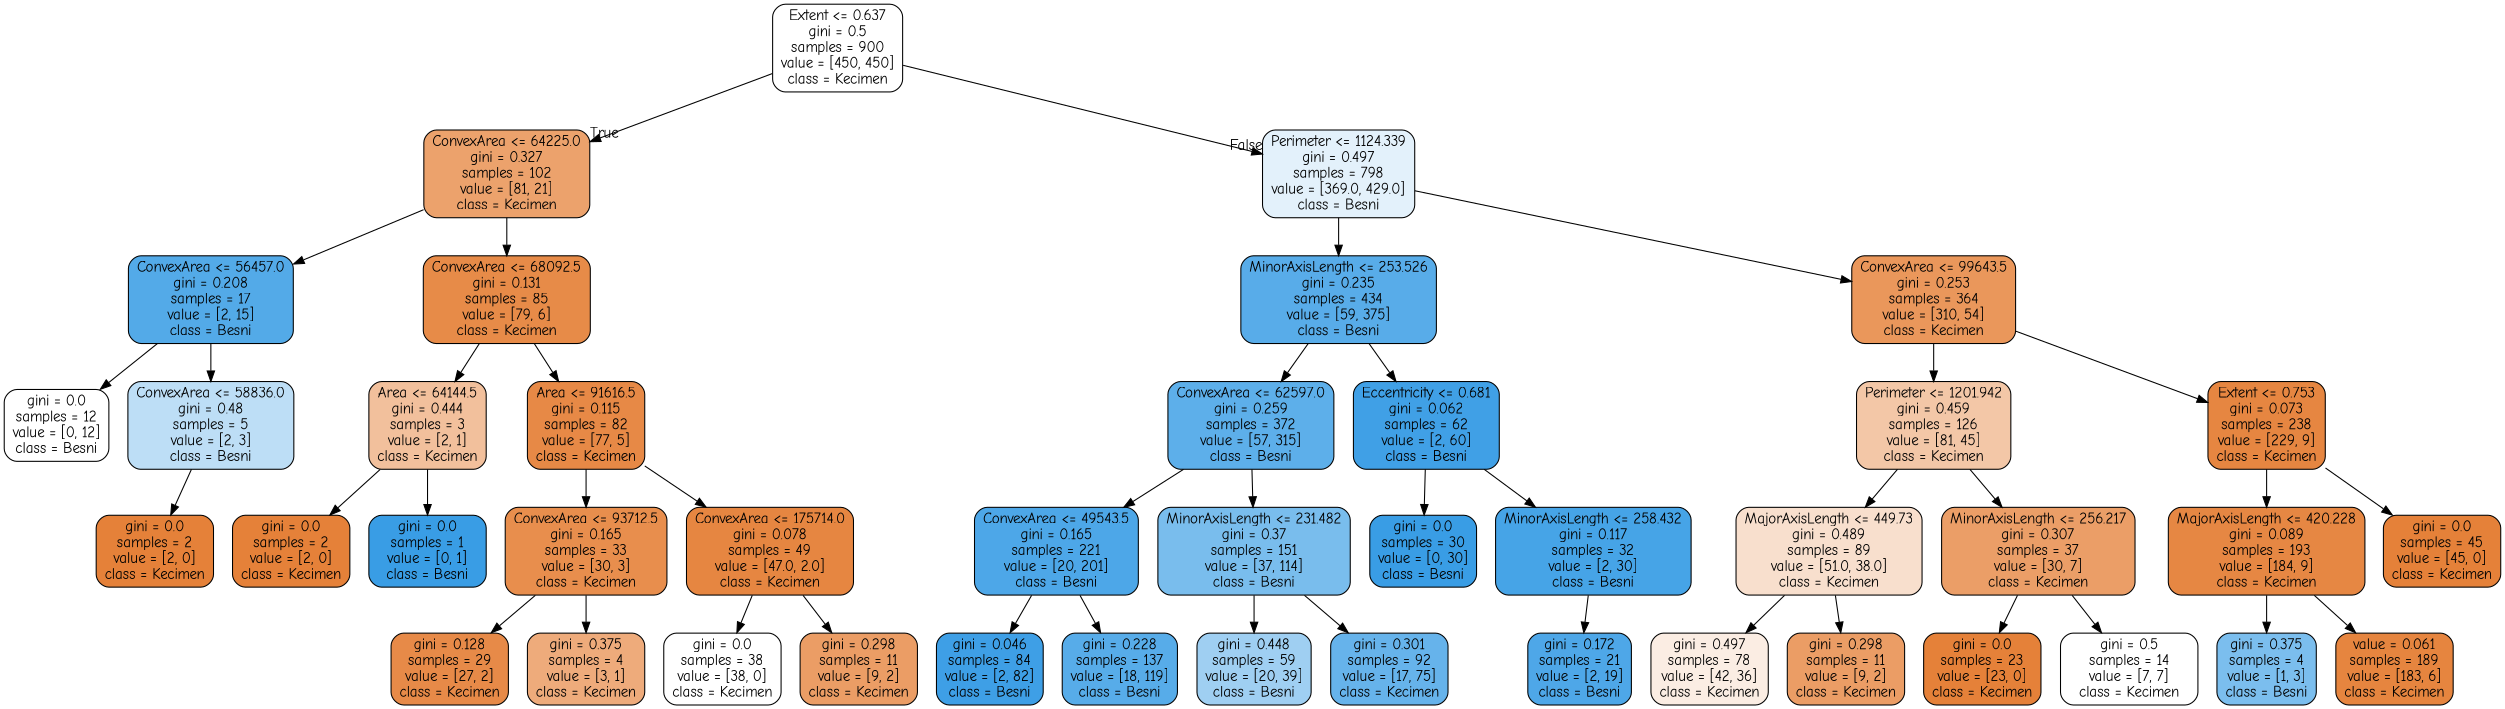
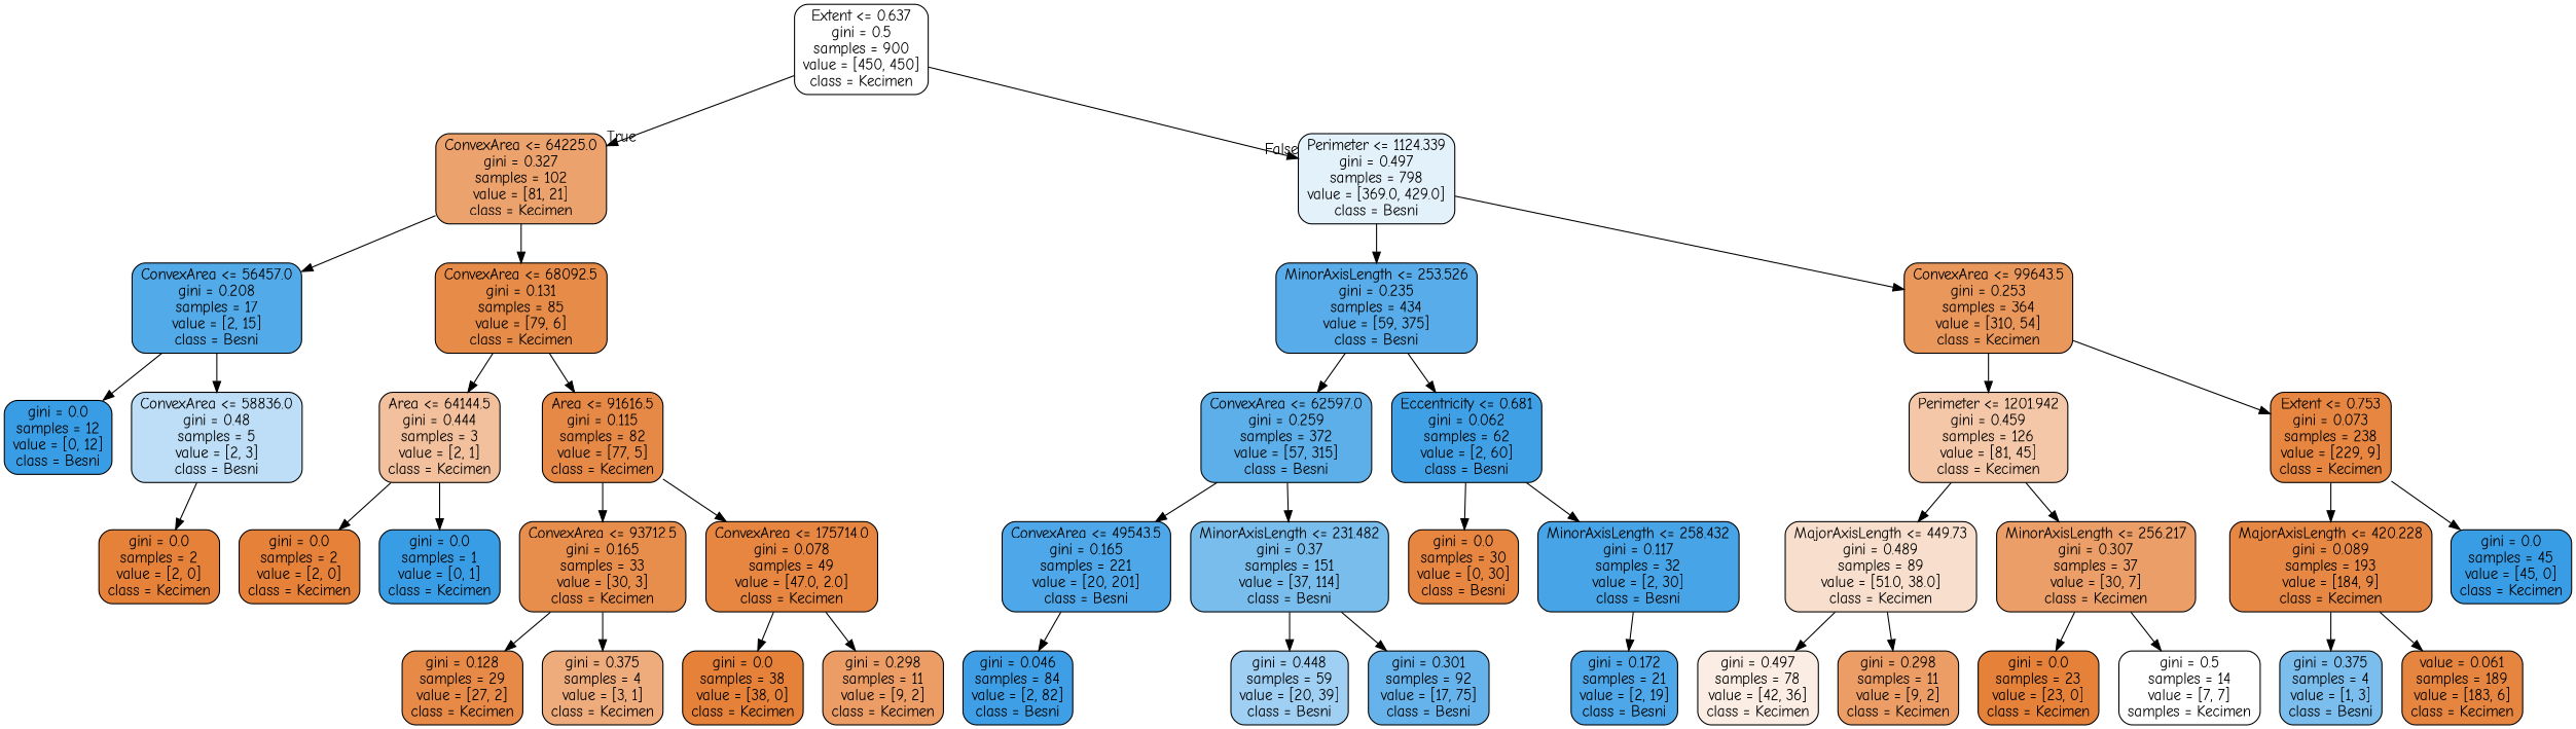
  digraph {
    fontname="Comic Neue"
    node [color=black fillcolor="#e58139" fontname="Comic Neue" shape=box style="filled, rounded"]
    edge [fontname="Comic Neue"]
    n1 [fillcolor="#ffffff" label="Extent <= 0.637\ngini = 0.5\nsamples = 900\nvalue = [450, 450]\nclass = Kecimen"]
    n2 [fillcolor="#eca26c" label="ConvexArea <= 64225.0\ngini = 0.327\nsamples = 102\nvalue = [81, 21]\nclass = Kecimen"]
    n3 [fillcolor="#e3f1fb" label="Perimeter <= 1124.339\ngini = 0.497\nsamples = 798\nvalue = [369.0, 429.0]\nclass = Besni"]
    n4 [fillcolor="#53aae8" label="ConvexArea <= 56457.0\ngini = 0.208\nsamples = 17\nvalue = [2, 15]\nclass = Besni"]
    n5 [fillcolor="#e78b48" label="ConvexArea <= 68092.5\ngini = 0.131\nsamples = 85\nvalue = [79, 6]\nclass = Kecimen"]
    n6 [fillcolor="#58ace9" label="MinorAxisLength <= 253.526\ngini = 0.235\nsamples = 434\nvalue = [59, 375]\nclass = Besni"]
    n7 [fillcolor="#ea975b" label="ConvexArea <= 99643.5\ngini = 0.253\nsamples = 364\nvalue = [310, 54]\nclass = Kecimen"]
-   n8 [fillcolor="#ffffff" label="gini = 0.0\nsamples = 12\nvalue = [0, 12]\nclass = Besni"]
+   n8 [fillcolor="#399de5" label="gini = 0.0\nsamples = 12\nvalue = [0, 12]\nclass = Besni"]
    n9 [fillcolor="#bddef6" label="ConvexArea <= 58836.0\ngini = 0.48\nsamples = 5\nvalue = [2, 3]\nclass = Besni"]
    n10 [fillcolor="#f2c09c" label="Area <= 64144.5\ngini = 0.444\nsamples = 3\nvalue = [2, 1]\nclass = Kecimen"]
    n11 [fillcolor="#e78946" label="Area <= 91616.5\ngini = 0.115\nsamples = 82\nvalue = [77, 5]\nclass = Kecimen"]
    n12 [label="gini = 0.0\nsamples = 2\nvalue = [2, 0]\nclass = Kecimen"]
    n13 [label="gini = 0.0\nsamples = 2\nvalue = [2, 0]\nclass = Kecimen"]
-   n14 [fillcolor="#399de5" label="gini = 0.0\nsamples = 1\nvalue = [0, 1]\nclass = Besni"]
+   n14 [fillcolor="#399de5" label="gini = 0.0\nsamples = 1\nvalue = [0, 1]\nclass = Kecimen"]
    n15 [fillcolor="#e88e4d" label="ConvexArea <= 93712.5\ngini = 0.165\nsamples = 33\nvalue = [30, 3]\nclass = Kecimen"]
    n16 [fillcolor="#e68641" label="ConvexArea <= 175714.0\ngini = 0.078\nsamples = 49\nvalue = [47.0, 2.0]\nclass = Kecimen"]
    n17 [fillcolor="#e78a48" label="gini = 0.128\nsamples = 29\nvalue = [27, 2]\nclass = Kecimen"]
    n18 [fillcolor="#eeab7b" label="gini = 0.375\nsamples = 4\nvalue = [3, 1]\nclass = Kecimen"]
-   n19 [fillcolor="#ffffff" label="gini = 0.0\nsamples = 38\nvalue = [38, 0]\nclass = Kecimen"]
+   n19 [label="gini = 0.0\nsamples = 38\nvalue = [38, 0]\nclass = Kecimen"]
    n20 [fillcolor="#eb9d65" label="gini = 0.298\nsamples = 11\nvalue = [9, 2]\nclass = Kecimen"]
    n21 [fillcolor="#5dafea" label="ConvexArea <= 62597.0\ngini = 0.259\nsamples = 372\nvalue = [57, 315]\nclass = Besni"]
    n22 [fillcolor="#40a0e6" label="Eccentricity <= 0.681\ngini = 0.062\nsamples = 62\nvalue = [2, 60]\nclass = Besni"]
    n23 [fillcolor="#f3c7a7" label="Perimeter <= 1201.942\ngini = 0.459\nsamples = 126\nvalue = [81, 45]\nclass = Kecimen"]
    n24 [fillcolor="#e68641" label="Extent <= 0.753\ngini = 0.073\nsamples = 238\nvalue = [229, 9]\nclass = Kecimen"]
    n25 [fillcolor="#4da7e8" label="ConvexArea <= 49543.5\ngini = 0.165\nsamples = 221\nvalue = [20, 201]\nclass = Besni"]
    n26 [fillcolor="#79bded" label="MinorAxisLength <= 231.482\ngini = 0.37\nsamples = 151\nvalue = [37, 114]\nclass = Besni"]
-   n27 [fillcolor="#399de5" label="gini = 0.0\nsamples = 30\nvalue = [0, 30]\nclass = Besni"]
+   n27 [fillcolor="#e68641" label="gini = 0.0\nsamples = 30\nvalue = [0, 30]\nclass = Besni"]
    n28 [fillcolor="#46a4e7" label="MinorAxisLength <= 258.432\ngini = 0.117\nsamples = 32\nvalue = [2, 30]\nclass = Besni"]
    n29 [fillcolor="#3e9fe6" label="gini = 0.046\nsamples = 84\nvalue = [2, 82]\nclass = Besni"]
-   n30 [fillcolor="#57ace9" label="gini = 0.228\nsamples = 137\nvalue = [18, 119]\nclass = Besni"]
    n31 [fillcolor="#9fcff2" label="gini = 0.448\nsamples = 59\nvalue = [20, 39]\nclass = Besni"]
-   n32 [fillcolor="#66b3eb" label="gini = 0.301\nsamples = 92\nvalue = [17, 75]\nclass = Kecimen"]
+   n32 [fillcolor="#66b3eb" label="gini = 0.301\nsamples = 92\nvalue = [17, 75]\nclass = Besni"]
    n33 [fillcolor="#4ea7e8" label="gini = 0.172\nsamples = 21\nvalue = [2, 19]\nclass = Besni"]
    n34 [fillcolor="#f8dfcd" label="MajorAxisLength <= 449.73\ngini = 0.489\nsamples = 89\nvalue = [51.0, 38.0]\nclass = Kecimen"]
    n35 [fillcolor="#eb9e67" label="MinorAxisLength <= 256.217\ngini = 0.307\nsamples = 37\nvalue = [30, 7]\nclass = Kecimen"]
    n36 [fillcolor="#e68743" label="MajorAxisLength <= 420.228\ngini = 0.089\nsamples = 193\nvalue = [184, 9]\nclass = Kecimen"]
-   n37 [label="gini = 0.0\nsamples = 45\nvalue = [45, 0]\nclass = Kecimen"]
+   n37 [fillcolor="#399de5" label="gini = 0.0\nsamples = 45\nvalue = [45, 0]\nclass = Kecimen"]
    n38 [fillcolor="#fbede3" label="gini = 0.497\nsamples = 78\nvalue = [42, 36]\nclass = Kecimen"]
    n39 [fillcolor="#eb9d65" label="gini = 0.298\nsamples = 11\nvalue = [9, 2]\nclass = Kecimen"]
    n40 [label="gini = 0.0\nsamples = 23\nvalue = [23, 0]\nclass = Kecimen"]
-   n41 [fillcolor="#ffffff" label="gini = 0.5\nsamples = 14\nvalue = [7, 7]\nclass = Kecimen"]
+   n41 [fillcolor="#ffffff" label="gini = 0.5\nsamples = 14\nvalue = [7, 7]\nsamples = Kecimen"]
    n42 [fillcolor="#7bbeee" label="gini = 0.375\nsamples = 4\nvalue = [1, 3]\nclass = Besni"]
    n43 [fillcolor="#e6853f" label="value = 0.061\nsamples = 189\nvalue = [183, 6]\nclass = Kecimen"]
    n1 -> n2 [headlabel=True labelangle=45 labeldistance=2.5]
    n1 -> n3 [headlabel=False labelangle=-45 labeldistance=2.5]
    n2 -> n4
    n2 -> n5
    n3 -> n6
    n3 -> n7
    n4 -> n8
    n4 -> n9
    n5 -> n10
    n5 -> n11
    n6 -> n21
    n6 -> n22
    n7 -> n23
    n7 -> n24
    n9 -> n12
    n10 -> n13
    n10 -> n14
    n11 -> n15
    n11 -> n16
    n15 -> n17
    n15 -> n18
    n16 -> n19
    n16 -> n20
    n21 -> n25
    n21 -> n26
    n22 -> n27
    n22 -> n28
    n23 -> n34
    n23 -> n35
    n24 -> n36
    n24 -> n37
    n25 -> n29
-   n25 -> n30
    n26 -> n31
    n26 -> n32
    n28 -> n33
    n34 -> n38
    n34 -> n39
    n35 -> n40
    n35 -> n41
    n36 -> n42
    n36 -> n43
  }
